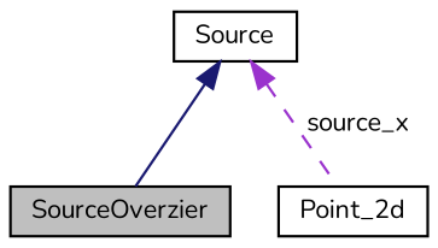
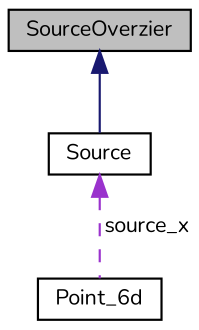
  digraph {
    fontname=Nunito
    node [color=black fillcolor=white fontname=Nunito fontsize=10 shape=record style=filled]
    edge [dir=back fontname=Nunito fontsize=10 labelfontname=Helvetica labelfontsize=10]
    n1 [fillcolor=grey75 fontcolor=black height=0.2 label=SourceOverzier width=0.4]
    n2 [height=0.2 label=Source width=0.4]
-   n3 [height=0.2 label=Point_2d width=0.4]
-   n2 -> n1 [color=midnightblue style=solid]
+   n3 [height=0.2 label=Point_6d width=0.4]
+   n1 -> n2 [color=midnightblue style=solid]
    n2 -> n3 [color=darkorchid3 label=" source_x" style=dashed]
  }
